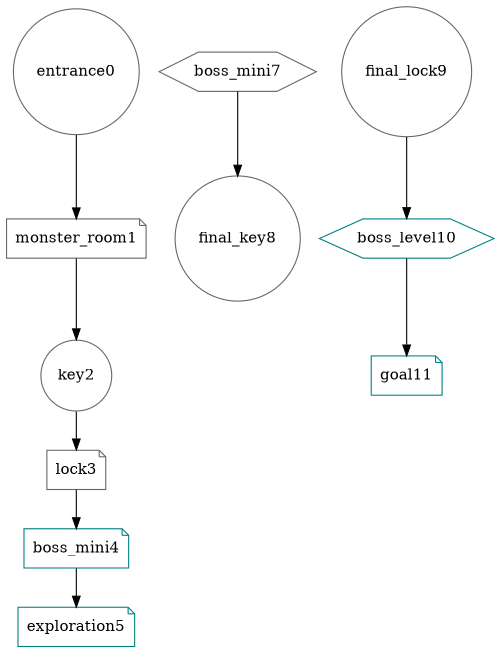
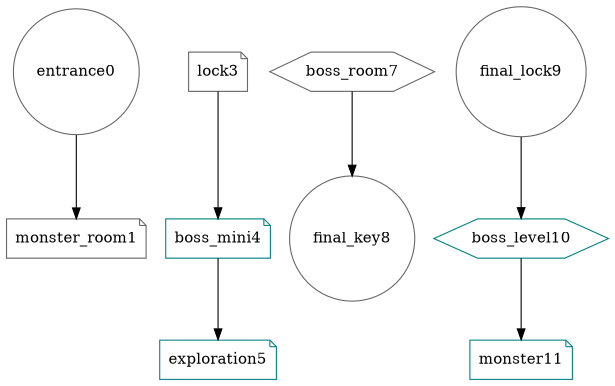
  digraph {
    node [color=gray40 shape=note]
    monster_room1
    entrance0 [shape=circle]
-   key2 [shape=circle]
    lock3
    boss_mini4 [color=teal]
    exploration5 [color=teal]
-   boss_mini7 [shape=hexagon]
+   boss_mini7 [shape=hexagon label=boss_room7]
    final_key8 [shape=circle]
    boss_level10 [color=teal shape=hexagon]
    final_lock9 [shape=circle]
-   goal11 [color=teal]
-   monster_room1 -> key2
+   goal11 [color=teal label=monster11]
    entrance0 -> monster_room1
-   key2 -> lock3
    lock3 -> boss_mini4
    boss_mini4 -> exploration5
    boss_mini7 -> final_key8
    boss_level10 -> goal11
    final_lock9 -> boss_level10
  }
